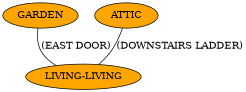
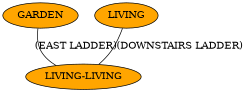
  graph {
    node [fillcolor=orange style=filled]
    n1 [label="LIVING-LIVING"]
    n2 [label=GARDEN]
-   n3 [label=ATTIC]
-   n2 -- n1 [label="(EAST DOOR)"]
+   n3 [label=LIVING]
+   n2 -- n1 [label="(EAST LADDER)"]
    n3 -- n1 [label="(DOWNSTAIRS LADDER)"]
  }
